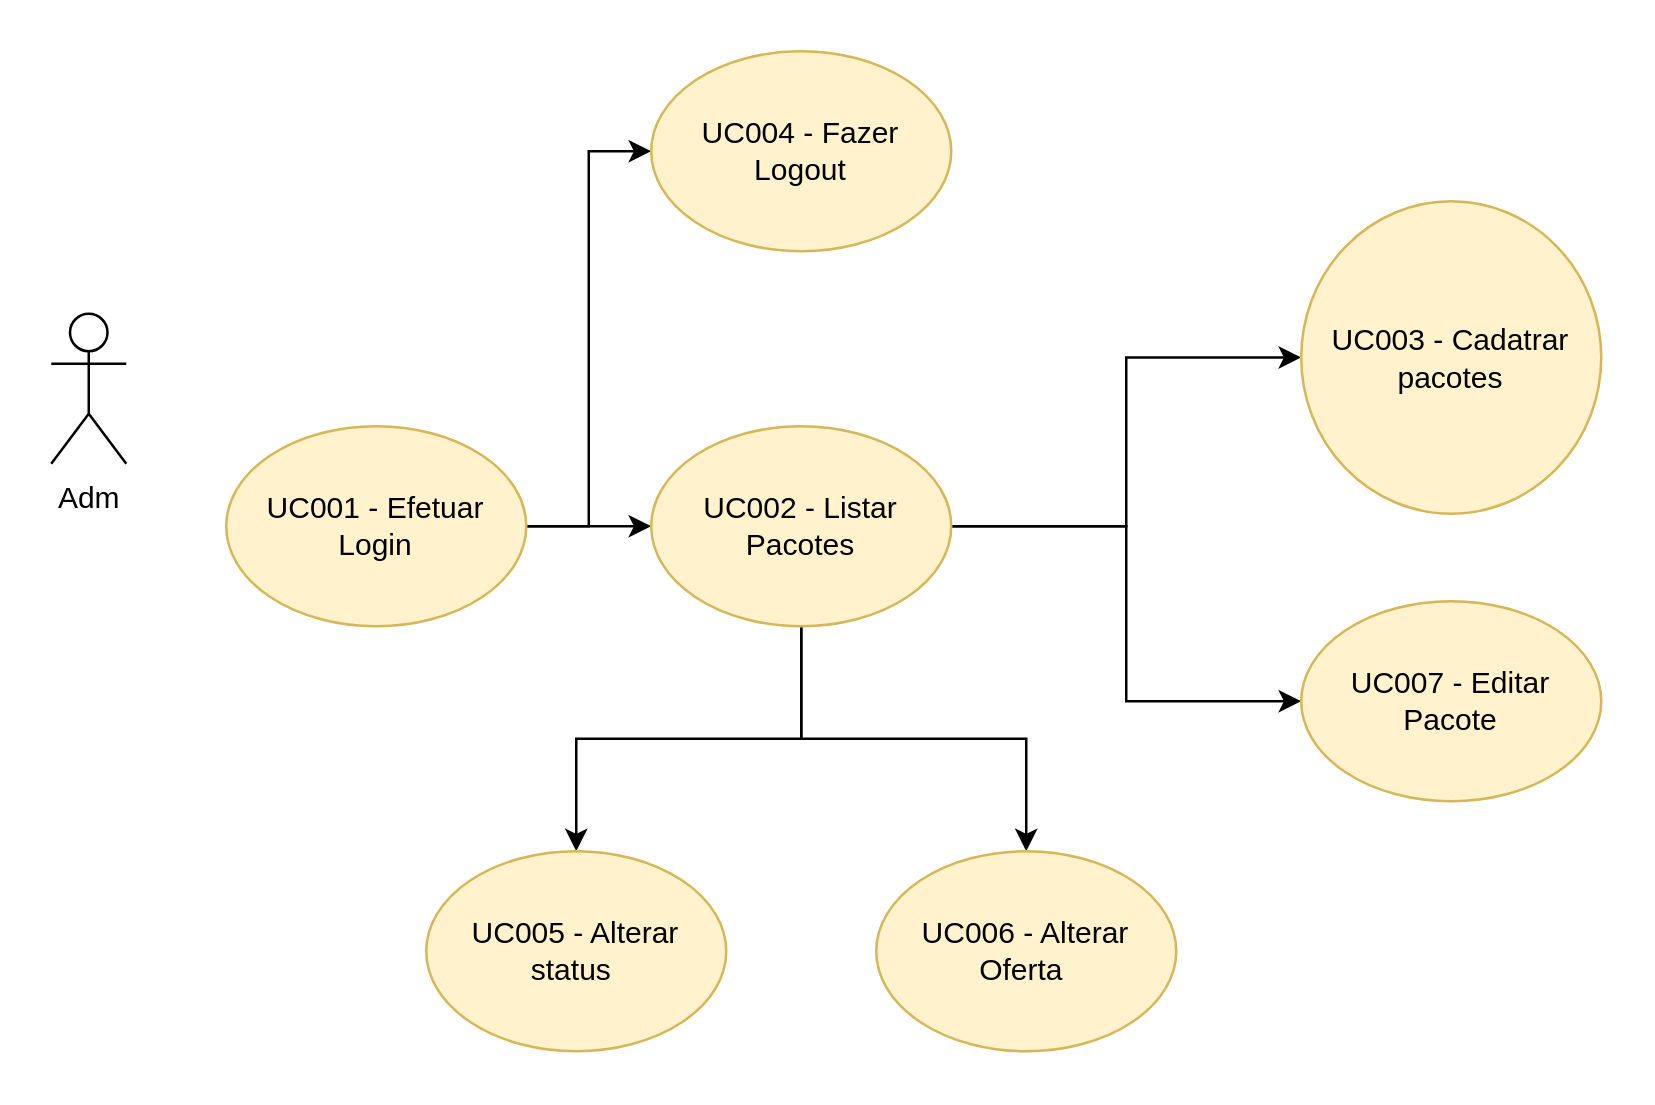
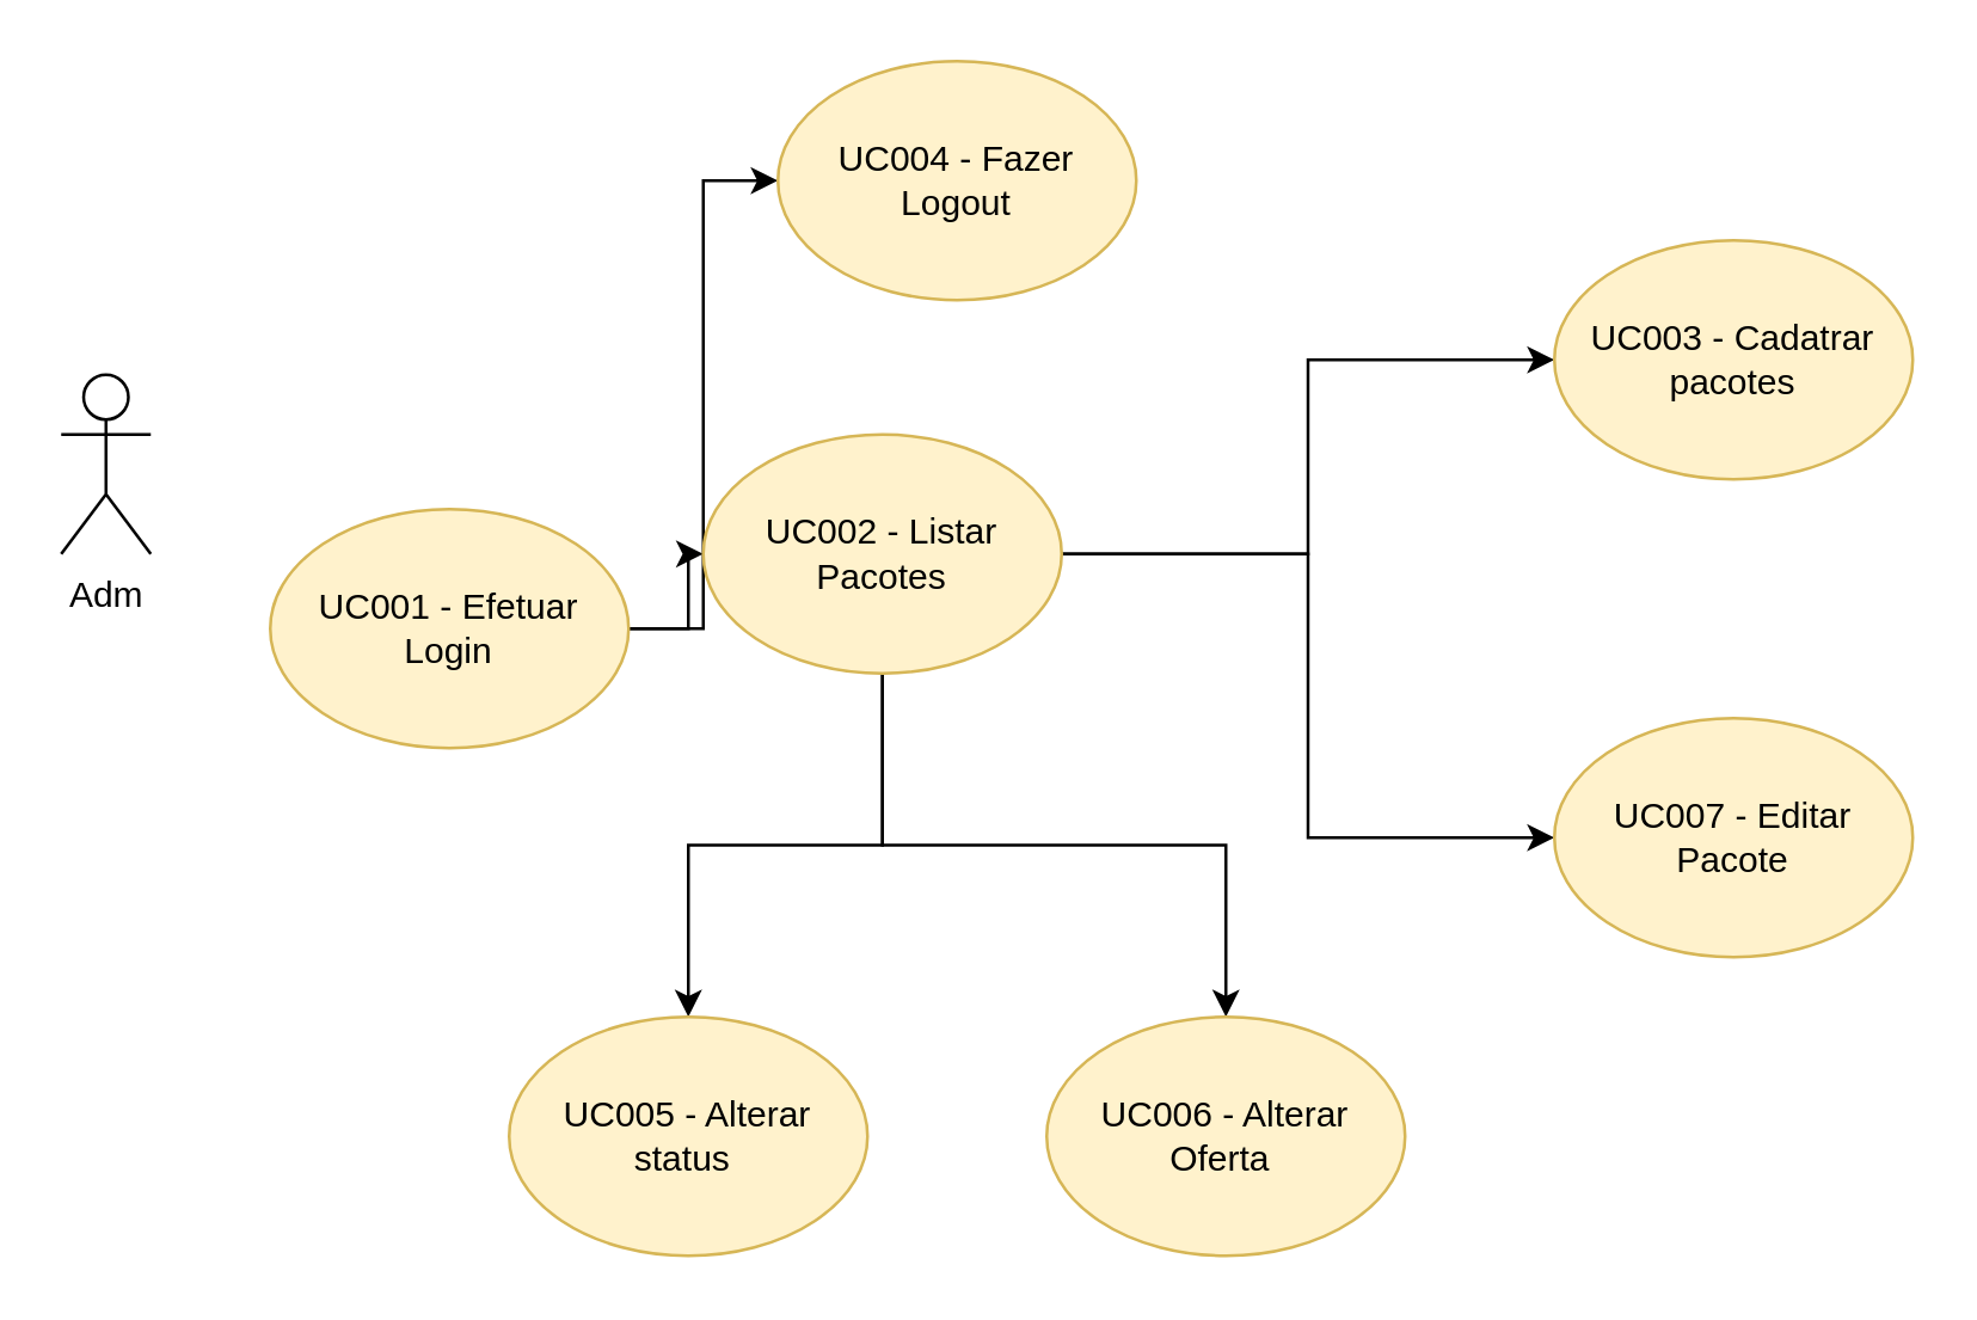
  <mxCell id="0" />
  <mxCell id="1" parent="0" />
  <mxCell id="2" value="Adm" style="shape=umlActor;verticalLabelPosition=bottom;labelBackgroundColor=#ffffff;verticalAlign=top;html=1;outlineConnect=0;" vertex="1" parent="1"><mxGeometry x="20" y="125" width="30" height="60" as="geometry" /></mxCell>
  <mxCell id="3" style="edgeStyle=orthogonalEdgeStyle;rounded=0;orthogonalLoop=1;jettySize=auto;html=1;entryX=0;entryY=0.5;entryDx=0;entryDy=0;" edge="1" parent="1" source="5" target="15"><mxGeometry relative="1" as="geometry" /></mxCell>
  <mxCell id="4" style="edgeStyle=orthogonalEdgeStyle;rounded=0;orthogonalLoop=1;jettySize=auto;html=1;entryX=0;entryY=0.5;entryDx=0;entryDy=0;" edge="1" parent="1" source="5" target="10"><mxGeometry relative="1" as="geometry" /></mxCell>
  <mxCell id="5" value="UC001 - Efetuar Login" style="ellipse;whiteSpace=wrap;html=1;fillColor=#fff2cc;strokeColor=#d6b656;" vertex="1" parent="1"><mxGeometry x="90" y="170" width="120" height="80" as="geometry" /></mxCell>
  <mxCell id="6" style="edgeStyle=orthogonalEdgeStyle;rounded=0;orthogonalLoop=1;jettySize=auto;html=1;entryX=0.5;entryY=0;entryDx=0;entryDy=0;" edge="1" parent="1" source="10" target="12"><mxGeometry relative="1" as="geometry" /></mxCell>
  <mxCell id="7" style="edgeStyle=orthogonalEdgeStyle;rounded=0;orthogonalLoop=1;jettySize=auto;html=1;entryX=0.5;entryY=0;entryDx=0;entryDy=0;" edge="1" parent="1" source="10" target="13"><mxGeometry relative="1" as="geometry" /></mxCell>
  <mxCell id="8" style="edgeStyle=orthogonalEdgeStyle;rounded=0;orthogonalLoop=1;jettySize=auto;html=1;entryX=0;entryY=0.5;entryDx=0;entryDy=0;" edge="1" parent="1" source="10" target="11"><mxGeometry relative="1" as="geometry" /></mxCell>
  <mxCell id="9" style="edgeStyle=orthogonalEdgeStyle;rounded=0;orthogonalLoop=1;jettySize=auto;html=1;entryX=0;entryY=0.5;entryDx=0;entryDy=0;" edge="1" parent="1" source="10" target="14"><mxGeometry relative="1" as="geometry" /></mxCell>
- <mxCell id="10" value="UC002 - Listar Pacotes" style="ellipse;whiteSpace=wrap;html=1;fillColor=#fff2cc;strokeColor=#d6b656;" vertex="1" parent="1"><mxGeometry x="260" y="170" width="120" height="80" as="geometry" /></mxCell>
- <mxCell id="11" value="UC003 - Cadatrar pacotes" style="ellipse;whiteSpace=wrap;html=1;fillColor=#fff2cc;strokeColor=#d6b656;" vertex="1" parent="1"><mxGeometry x="520" y="80" width="120" height="125" as="geometry" /></mxCell>
+ <mxCell id="10" value="UC002 - Listar Pacotes" style="ellipse;whiteSpace=wrap;html=1;fillColor=#fff2cc;strokeColor=#d6b656;" vertex="1" parent="1"><mxGeometry x="235" y="145" width="120" height="80" as="geometry" /></mxCell>
+ <mxCell id="11" value="UC003 - Cadatrar pacotes" style="ellipse;whiteSpace=wrap;html=1;fillColor=#fff2cc;strokeColor=#d6b656;" vertex="1" parent="1"><mxGeometry x="520" y="80" width="120" height="80" as="geometry" /></mxCell>
  <mxCell id="12" value="UC005 - Alterar status&amp;nbsp;" style="ellipse;whiteSpace=wrap;html=1;fillColor=#fff2cc;strokeColor=#d6b656;" vertex="1" parent="1"><mxGeometry x="170" y="340" width="120" height="80" as="geometry" /></mxCell>
  <mxCell id="13" value="UC006 - Alterar Oferta&amp;nbsp;" style="ellipse;whiteSpace=wrap;html=1;fillColor=#fff2cc;strokeColor=#d6b656;" vertex="1" parent="1"><mxGeometry x="350" y="340" width="120" height="80" as="geometry" /></mxCell>
  <mxCell id="14" value="UC007 - Editar Pacote" style="ellipse;whiteSpace=wrap;html=1;fillColor=#fff2cc;strokeColor=#d6b656;" vertex="1" parent="1"><mxGeometry x="520" y="240" width="120" height="80" as="geometry" /></mxCell>
  <mxCell id="15" value="UC004 - Fazer Logout" style="ellipse;whiteSpace=wrap;html=1;fillColor=#fff2cc;strokeColor=#d6b656;" vertex="1" parent="1"><mxGeometry x="260" y="20" width="120" height="80" as="geometry" /></mxCell>
